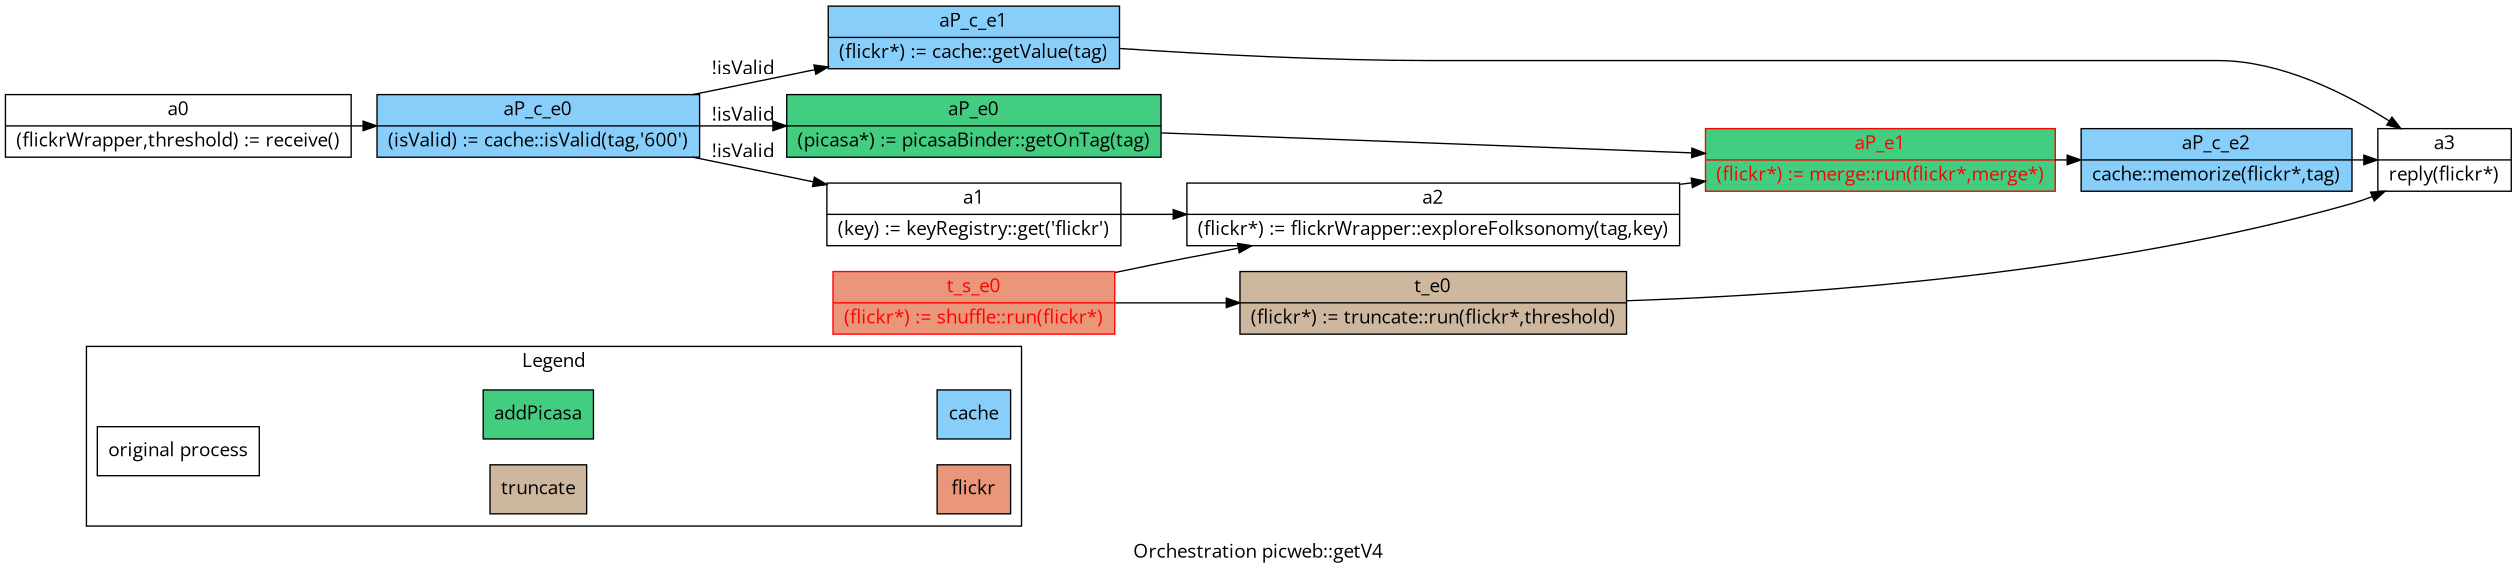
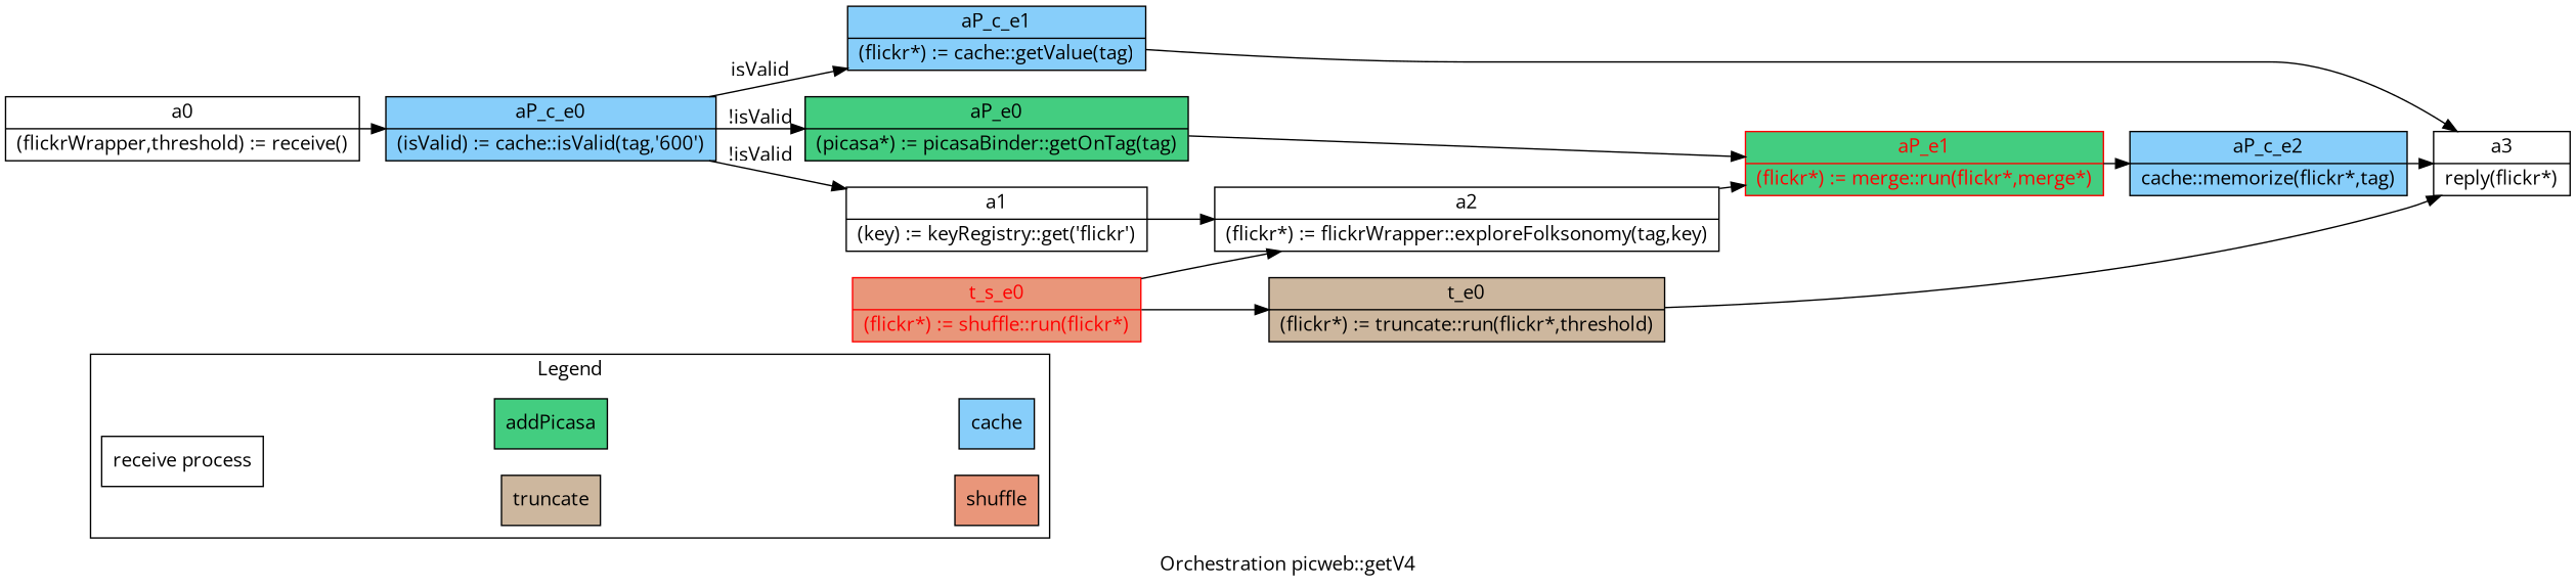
  digraph {
    fontname="Open Sans"
    label="Orchestration picweb::getV4"
    rankdir=LR
    node [fontname="Open Sans" shape=record style=filled]
    edge [fontname="Open Sans"]
-   n1 [label="original process" style=""]
+   n1 [label="receive process" style=""]
    n2 [fillcolor=bisque3 label=truncate]
    n3 [fillcolor=seagreen3 label=addPicasa]
-   n4 [fillcolor=darksalmon label=flickr]
+   n4 [fillcolor=darksalmon label=shuffle]
    n5 [fillcolor=lightskyblue label=cache]
    n6 [label="a0|(flickrWrapper,threshold) := receive()" style=""]
    n7 [fillcolor=lightskyblue label="aP_c_e0|(isValid) := cache::isValid(tag,'600')"]
    n8 [label="a1|(key) := keyRegistry::get('flickr')" style=""]
    n9 [fillcolor=seagreen3 label="aP_e0|(picasa*) := picasaBinder::getOnTag(tag)"]
    n10 [fillcolor=lightskyblue label="aP_c_e1|(flickr*) := cache::getValue(tag)"]
    n11 [label="a2|(flickr*) := flickrWrapper::exploreFolksonomy(tag,key)" style=""]
    n12 [color=red fillcolor=seagreen3 fontcolor=red label="aP_e1|(flickr*) := merge::run(flickr*,merge*)"]
    n13 [fillcolor=lightskyblue label="aP_c_e2|cache::memorize(flickr*,tag)"]
    n14 [color=red fillcolor=darksalmon fontcolor=red label="t_s_e0|(flickr*) := shuffle::run(flickr*)"]
    n15 [fillcolor=bisque3 label="t_e0|(flickr*) := truncate::run(flickr*,threshold)"]
    n16 [label="a3|reply(flickr*)" style=""]
    subgraph cluster_1 {
      label=Legend
      ranksep=0.02
      n1
      n2
      n3
      n4
      n5
    }
    n1 -> n2 [arrowsize=0 style=invis]
    n1 -> n3 [arrowsize=0 style=invis]
    n2 -> n4 [arrowsize=0 style=invis]
    n3 -> n5 [arrowsize=0 style=invis]
    n6 -> n7
    n7 -> n8 [label="!isValid"]
    n7 -> n9 [label="!isValid"]
-   n7 -> n10 [label="!isValid"]
+   n7 -> n10 [label=isValid]
    n8 -> n11
    n9 -> n12
    n10 -> n16
    n11 -> n12
    n12 -> n13
    n13 -> n16
    n14 -> n11
    n14 -> n15
    n15 -> n16
  }
